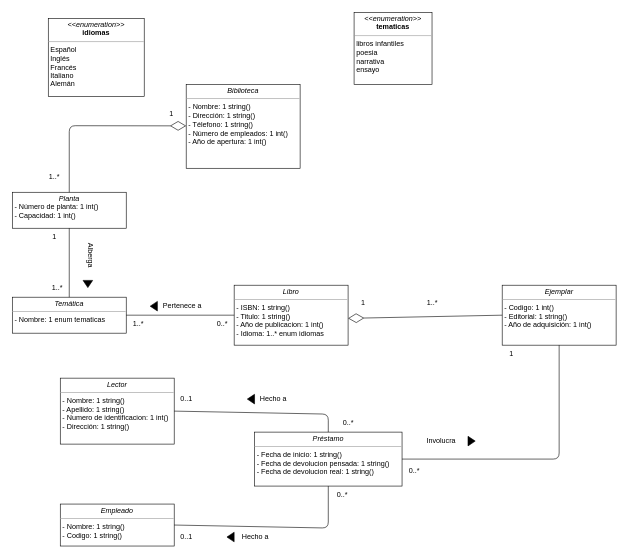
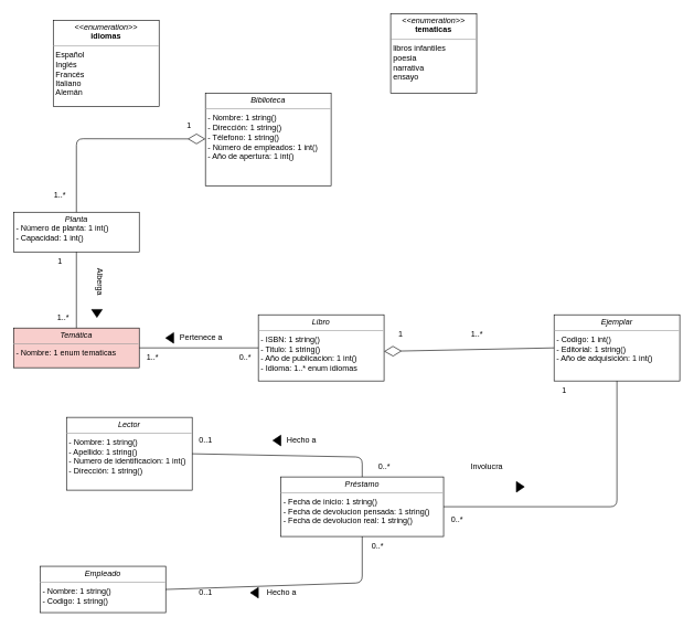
  <mxCell id="0" />
  <mxCell id="1" parent="0" />
  <mxCell id="2" value="&lt;p style=&quot;margin:0px;margin-top:4px;text-align:center;&quot;&gt;&lt;i&gt;Biblioteca&lt;/i&gt;&lt;/p&gt;&lt;hr size=&quot;1&quot;&gt;&lt;p style=&quot;margin:0px;margin-left:4px;&quot;&gt;- Nombre: 1 string()&lt;/p&gt;&lt;p style=&quot;margin:0px;margin-left:4px;&quot;&gt;- Dirección: 1 string()&lt;/p&gt;&lt;p style=&quot;margin:0px;margin-left:4px;&quot;&gt;- Télefono: 1 string()&lt;/p&gt;&lt;p style=&quot;margin:0px;margin-left:4px;&quot;&gt;- Número de empleados: 1 int()&lt;/p&gt;&lt;p style=&quot;margin:0px;margin-left:4px;&quot;&gt;- Año de apertura: 1 int()&lt;/p&gt;&lt;p style=&quot;margin:0px;margin-left:4px;&quot;&gt;&lt;br&gt;&lt;/p&gt;" style="verticalAlign=top;align=left;overflow=fill;fontSize=12;fontFamily=Helvetica;html=1;" parent="1" vertex="1"><mxGeometry x="310" y="140" width="190" height="140" as="geometry" /></mxCell>
  <mxCell id="3" value="&lt;p style=&quot;margin:0px;margin-top:4px;text-align:center;&quot;&gt;&lt;i&gt;Planta&lt;/i&gt;&lt;/p&gt;&lt;p style=&quot;margin:0px;margin-left:4px;&quot;&gt;- Número de planta: 1 int()&lt;/p&gt;&lt;p style=&quot;margin:0px;margin-left:4px;&quot;&gt;- Capacidad: 1 int()&lt;/p&gt;" style="verticalAlign=top;align=left;overflow=fill;fontSize=12;fontFamily=Helvetica;html=1;" parent="1" vertex="1"><mxGeometry x="20" y="320" width="190" height="60" as="geometry" /></mxCell>
- <mxCell id="4" value="&lt;p style=&quot;margin:0px;margin-top:4px;text-align:center;&quot;&gt;&lt;i&gt;Temática&lt;/i&gt;&lt;/p&gt;&lt;hr size=&quot;1&quot;&gt;&lt;p style=&quot;margin:0px;margin-left:4px;&quot;&gt;- Nombre: 1 enum tematicas&lt;/p&gt;" style="verticalAlign=top;align=left;overflow=fill;fontSize=12;fontFamily=Helvetica;html=1;" parent="1" vertex="1"><mxGeometry x="20" y="495" width="190" height="60" as="geometry" /></mxCell>
+ <mxCell id="4" value="&lt;p style=&quot;margin:0px;margin-top:4px;text-align:center;&quot;&gt;&lt;i&gt;Temática&lt;/i&gt;&lt;/p&gt;&lt;hr size=&quot;1&quot;&gt;&lt;p style=&quot;margin:0px;margin-left:4px;&quot;&gt;- Nombre: 1 enum tematicas&lt;/p&gt;" style="verticalAlign=top;align=left;overflow=fill;fontSize=12;fontFamily=Helvetica;html=1;fillColor=#f8cecc;" parent="1" vertex="1"><mxGeometry x="20" y="495" width="190" height="60" as="geometry" /></mxCell>
  <mxCell id="5" value="&lt;p style=&quot;margin:0px;margin-top:4px;text-align:center;&quot;&gt;&lt;i&gt;&amp;lt;&amp;lt;enumeration&amp;gt;&amp;gt;&lt;/i&gt;&lt;br&gt;&lt;b&gt;tematicas&lt;/b&gt;&lt;/p&gt;&lt;hr size=&quot;1&quot;&gt;&lt;p style=&quot;margin:0px;margin-left:4px;&quot;&gt;libros infantiles&amp;nbsp;&lt;/p&gt;&lt;p style=&quot;margin:0px;margin-left:4px;&quot;&gt;poesia&lt;/p&gt;&lt;p style=&quot;margin:0px;margin-left:4px;&quot;&gt;narrativa&amp;nbsp;&lt;/p&gt;&lt;p style=&quot;margin:0px;margin-left:4px;&quot;&gt;ensayo&lt;/p&gt;&lt;p style=&quot;margin:0px;margin-left:4px;&quot;&gt;&lt;br&gt;&lt;/p&gt;" style="verticalAlign=top;align=left;overflow=fill;fontSize=12;fontFamily=Helvetica;html=1;" parent="1" vertex="1"><mxGeometry x="590" y="20" width="130" height="120" as="geometry" /></mxCell>
  <mxCell id="6" value="&lt;p style=&quot;margin:0px;margin-top:4px;text-align:center;&quot;&gt;&lt;i&gt;Libro&lt;/i&gt;&lt;/p&gt;&lt;hr size=&quot;1&quot;&gt;&lt;p style=&quot;margin:0px;margin-left:4px;&quot;&gt;- ISBN: 1 string()&lt;/p&gt;&lt;p style=&quot;margin:0px;margin-left:4px;&quot;&gt;- Titulo: 1 string()&lt;/p&gt;&lt;p style=&quot;margin:0px;margin-left:4px;&quot;&gt;- Año de publicacion: 1 int()&lt;/p&gt;&lt;p style=&quot;margin:0px;margin-left:4px;&quot;&gt;- Idioma: 1..* enum idiomas&lt;/p&gt;&lt;p style=&quot;margin:0px;margin-left:4px;&quot;&gt;&lt;br&gt;&lt;/p&gt;" style="verticalAlign=top;align=left;overflow=fill;fontSize=12;fontFamily=Helvetica;html=1;" parent="1" vertex="1"><mxGeometry x="390" y="475" width="190" height="100" as="geometry" /></mxCell>
  <mxCell id="7" value="&lt;p style=&quot;margin:0px;margin-top:4px;text-align:center;&quot;&gt;&lt;i&gt;&amp;lt;&amp;lt;enumeration&amp;gt;&amp;gt;&lt;/i&gt;&lt;br&gt;&lt;b&gt;idiomas&lt;/b&gt;&lt;/p&gt;&lt;hr size=&quot;1&quot;&gt;&lt;p style=&quot;margin:0px;margin-left:4px;&quot;&gt;Español&lt;/p&gt;&lt;p style=&quot;margin:0px;margin-left:4px;&quot;&gt;Inglés&amp;nbsp;&lt;/p&gt;&lt;p style=&quot;margin:0px;margin-left:4px;&quot;&gt;Francés&amp;nbsp;&lt;/p&gt;&lt;p style=&quot;margin:0px;margin-left:4px;&quot;&gt;Italiano&lt;/p&gt;&lt;p style=&quot;margin:0px;margin-left:4px;&quot;&gt;Alemán&lt;/p&gt;" style="verticalAlign=top;align=left;overflow=fill;fontSize=12;fontFamily=Helvetica;html=1;" parent="1" vertex="1"><mxGeometry x="80" y="30" width="160" height="130" as="geometry" /></mxCell>
  <mxCell id="8" value="&lt;p style=&quot;margin:0px;margin-top:4px;text-align:center;&quot;&gt;&lt;i&gt;Ejemplar&lt;/i&gt;&lt;/p&gt;&lt;hr size=&quot;1&quot;&gt;&lt;p style=&quot;margin:0px;margin-left:4px;&quot;&gt;- Codigo: 1 int()&lt;/p&gt;&lt;p style=&quot;margin:0px;margin-left:4px;&quot;&gt;- Editorial: 1 string()&lt;/p&gt;&lt;p style=&quot;margin:0px;margin-left:4px;&quot;&gt;- Año de adquisición: 1 int()&lt;/p&gt;" style="verticalAlign=top;align=left;overflow=fill;fontSize=12;fontFamily=Helvetica;html=1;" parent="1" vertex="1"><mxGeometry x="837" y="475" width="190" height="100" as="geometry" /></mxCell>
  <mxCell id="9" value="&lt;p style=&quot;margin:0px;margin-top:4px;text-align:center;&quot;&gt;&lt;i&gt;Préstamo&lt;/i&gt;&lt;/p&gt;&lt;hr size=&quot;1&quot;&gt;&lt;p style=&quot;margin:0px;margin-left:4px;&quot;&gt;- Fecha de inicio: 1 string()&lt;/p&gt;&lt;p style=&quot;margin:0px;margin-left:4px;&quot;&gt;- Fecha de devolucion pensada: 1 string()&lt;/p&gt;&lt;p style=&quot;margin:0px;margin-left:4px;&quot;&gt;- Fecha de devolucion real: 1 string()&lt;/p&gt;" style="verticalAlign=top;align=left;overflow=fill;fontSize=12;fontFamily=Helvetica;html=1;" parent="1" vertex="1"><mxGeometry x="424" y="720" width="246" height="90" as="geometry" /></mxCell>
  <mxCell id="10" value="&lt;p style=&quot;margin:0px;margin-top:4px;text-align:center;&quot;&gt;&lt;i&gt;Lector&lt;/i&gt;&lt;/p&gt;&lt;hr size=&quot;1&quot;&gt;&lt;p style=&quot;margin:0px;margin-left:4px;&quot;&gt;- Nombre: 1 string()&lt;/p&gt;&lt;p style=&quot;margin:0px;margin-left:4px;&quot;&gt;- Apellido: 1 string()&lt;/p&gt;&lt;p style=&quot;margin:0px;margin-left:4px;&quot;&gt;- Numero de identificacion: 1 int()&lt;/p&gt;&lt;p style=&quot;margin:0px;margin-left:4px;&quot;&gt;- Dirección: 1 string()&lt;/p&gt;&lt;p style=&quot;margin:0px;margin-left:4px;&quot;&gt;&lt;br&gt;&lt;/p&gt;" style="verticalAlign=top;align=left;overflow=fill;fontSize=12;fontFamily=Helvetica;html=1;" parent="1" vertex="1"><mxGeometry x="100" y="630" width="190" height="110" as="geometry" /></mxCell>
- <mxCell id="11" value="&lt;p style=&quot;margin:0px;margin-top:4px;text-align:center;&quot;&gt;&lt;i&gt;Empleado&lt;/i&gt;&lt;/p&gt;&lt;hr size=&quot;1&quot;&gt;&lt;p style=&quot;margin:0px;margin-left:4px;&quot;&gt;- Nombre: 1 string()&lt;/p&gt;&lt;p style=&quot;margin:0px;margin-left:4px;&quot;&gt;- Codigo: 1 string()&lt;/p&gt;" style="verticalAlign=top;align=left;overflow=fill;fontSize=12;fontFamily=Helvetica;html=1;" parent="1" vertex="1"><mxGeometry x="100" y="840" width="190" height="70" as="geometry" /></mxCell>
+ <mxCell id="11" value="&lt;p style=&quot;margin:0px;margin-top:4px;text-align:center;&quot;&gt;&lt;i&gt;Empleado&lt;/i&gt;&lt;/p&gt;&lt;hr size=&quot;1&quot;&gt;&lt;p style=&quot;margin:0px;margin-left:4px;&quot;&gt;- Nombre: 1 string()&lt;/p&gt;&lt;p style=&quot;margin:0px;margin-left:4px;&quot;&gt;- Codigo: 1 string()&lt;/p&gt;" style="verticalAlign=top;align=left;overflow=fill;fontSize=12;fontFamily=Helvetica;html=1;" parent="1" vertex="1"><mxGeometry x="60" y="855" width="190" height="70" as="geometry" /></mxCell>
  <mxCell id="12" value="1" style="text;html=1;align=center;verticalAlign=middle;resizable=0;points=[];autosize=1;strokeColor=none;fillColor=none;" parent="1" vertex="1"><mxGeometry x="270" y="175" width="30" height="30" as="geometry" /></mxCell>
  <mxCell id="13" value="1..*" style="text;html=1;align=center;verticalAlign=middle;resizable=0;points=[];autosize=1;strokeColor=none;fillColor=none;" parent="1" vertex="1"><mxGeometry x="70" y="280" width="40" height="30" as="geometry" /></mxCell>
  <mxCell id="14" value="" style="endArrow=none;html=1;entryX=0.5;entryY=1;entryDx=0;entryDy=0;exitX=0.5;exitY=0;exitDx=0;exitDy=0;" parent="1" source="4" target="3" edge="1"><mxGeometry width="50" height="50" relative="1" as="geometry"><mxPoint x="80" y="475" as="sourcePoint" /><mxPoint x="130" y="425" as="targetPoint" /></mxGeometry></mxCell>
  <mxCell id="15" value="1" style="text;html=1;align=center;verticalAlign=middle;resizable=0;points=[];autosize=1;strokeColor=none;fillColor=none;" parent="1" vertex="1"><mxGeometry x="75" y="380" width="30" height="30" as="geometry" /></mxCell>
  <mxCell id="16" value="1..*" style="text;html=1;align=center;verticalAlign=middle;resizable=0;points=[];autosize=1;strokeColor=none;fillColor=none;" parent="1" vertex="1"><mxGeometry x="75" y="465" width="40" height="30" as="geometry" /></mxCell>
  <mxCell id="17" value="Alberga" style="text;html=1;align=center;verticalAlign=middle;resizable=0;points=[];autosize=1;strokeColor=none;fillColor=none;rotation=90;" parent="1" vertex="1"><mxGeometry x="120" y="410" width="60" height="30" as="geometry" /></mxCell>
  <mxCell id="18" value="" style="endArrow=none;html=1;exitX=1;exitY=0.5;exitDx=0;exitDy=0;entryX=0;entryY=0.5;entryDx=0;entryDy=0;" parent="1" source="4" target="6" edge="1"><mxGeometry width="50" height="50" relative="1" as="geometry"><mxPoint x="240" y="545" as="sourcePoint" /><mxPoint x="290" y="495" as="targetPoint" /></mxGeometry></mxCell>
  <mxCell id="19" value="Pertenece a&amp;nbsp;" style="text;html=1;align=center;verticalAlign=middle;resizable=0;points=[];autosize=1;strokeColor=none;fillColor=none;" parent="1" vertex="1"><mxGeometry x="260" y="495" width="90" height="30" as="geometry" /></mxCell>
  <mxCell id="20" value="0..*" style="text;html=1;align=center;verticalAlign=middle;resizable=0;points=[];autosize=1;strokeColor=none;fillColor=none;" parent="1" vertex="1"><mxGeometry x="350" y="525" width="40" height="30" as="geometry" /></mxCell>
  <mxCell id="21" value="1..*" style="text;html=1;align=center;verticalAlign=middle;resizable=0;points=[];autosize=1;strokeColor=none;fillColor=none;" parent="1" vertex="1"><mxGeometry x="210" y="525" width="40" height="30" as="geometry" /></mxCell>
  <mxCell id="22" value="" style="endArrow=diamondThin;endFill=0;endSize=24;html=1;exitX=0;exitY=0.5;exitDx=0;exitDy=0;" parent="1" source="8" edge="1"><mxGeometry width="160" relative="1" as="geometry"><mxPoint x="740" y="530" as="sourcePoint" /><mxPoint x="580" y="530.29" as="targetPoint" /></mxGeometry></mxCell>
  <mxCell id="23" value="" style="endArrow=diamondThin;endFill=0;endSize=24;html=1;exitX=0.5;exitY=0;exitDx=0;exitDy=0;" parent="1" source="3" edge="1"><mxGeometry width="160" relative="1" as="geometry"><mxPoint x="150" y="209.29" as="sourcePoint" /><mxPoint x="310" y="209.29" as="targetPoint" /><Array as="points"><mxPoint x="115" y="209" /></Array></mxGeometry></mxCell>
  <mxCell id="24" value="" style="endArrow=none;html=1;exitX=1;exitY=0.5;exitDx=0;exitDy=0;entryX=0.5;entryY=1;entryDx=0;entryDy=0;" parent="1" source="9" target="8" edge="1"><mxGeometry width="50" height="50" relative="1" as="geometry"><mxPoint x="820" y="735" as="sourcePoint" /><mxPoint x="830" y="575" as="targetPoint" /><Array as="points"><mxPoint x="932" y="765" /></Array></mxGeometry></mxCell>
  <mxCell id="25" value="1" style="text;html=1;align=center;verticalAlign=middle;resizable=0;points=[];autosize=1;strokeColor=none;fillColor=none;" parent="1" vertex="1"><mxGeometry x="590" y="490" width="30" height="30" as="geometry" /></mxCell>
  <mxCell id="26" value="1..*" style="text;html=1;align=center;verticalAlign=middle;resizable=0;points=[];autosize=1;strokeColor=none;fillColor=none;" parent="1" vertex="1"><mxGeometry x="700" y="490" width="40" height="30" as="geometry" /></mxCell>
  <mxCell id="27" value="1" style="text;html=1;align=center;verticalAlign=middle;resizable=0;points=[];autosize=1;strokeColor=none;fillColor=none;" parent="1" vertex="1"><mxGeometry x="837" y="575" width="30" height="30" as="geometry" /></mxCell>
  <mxCell id="28" value="0..*" style="text;html=1;align=center;verticalAlign=middle;resizable=0;points=[];autosize=1;strokeColor=none;fillColor=none;" parent="1" vertex="1"><mxGeometry x="670" y="770" width="40" height="30" as="geometry" /></mxCell>
- <mxCell id="29" value="Involucra" style="text;html=1;align=center;verticalAlign=middle;resizable=0;points=[];autosize=1;strokeColor=none;fillColor=none;" parent="1" vertex="1"><mxGeometry x="700" y="720" width="70" height="30" as="geometry" /></mxCell>
+ <mxCell id="29" value="Involucra" style="text;html=1;align=center;verticalAlign=middle;resizable=0;points=[];autosize=1;strokeColor=none;fillColor=none;" parent="1" vertex="1"><mxGeometry x="700" y="690" width="70" height="30" as="geometry" /></mxCell>
  <mxCell id="30" value="" style="endArrow=none;html=1;exitX=1;exitY=0.5;exitDx=0;exitDy=0;entryX=0.5;entryY=0;entryDx=0;entryDy=0;" parent="1" source="10" target="9" edge="1"><mxGeometry width="50" height="50" relative="1" as="geometry"><mxPoint x="374" y="680" as="sourcePoint" /><mxPoint x="560" y="670" as="targetPoint" /><Array as="points"><mxPoint x="547" y="690" /></Array></mxGeometry></mxCell>
  <mxCell id="31" value="0..1" style="text;html=1;align=center;verticalAlign=middle;resizable=0;points=[];autosize=1;strokeColor=none;fillColor=none;" parent="1" vertex="1"><mxGeometry x="290" y="650" width="40" height="30" as="geometry" /></mxCell>
  <mxCell id="32" value="0..*" style="text;html=1;align=center;verticalAlign=middle;resizable=0;points=[];autosize=1;strokeColor=none;fillColor=none;" parent="1" vertex="1"><mxGeometry x="560" y="690" width="40" height="30" as="geometry" /></mxCell>
  <mxCell id="33" value="Hecho a" style="text;html=1;align=center;verticalAlign=middle;resizable=0;points=[];autosize=1;strokeColor=none;fillColor=none;" parent="1" vertex="1"><mxGeometry x="420" y="650" width="70" height="30" as="geometry" /></mxCell>
  <mxCell id="34" value="" style="endArrow=none;html=1;entryX=0.5;entryY=1;entryDx=0;entryDy=0;exitX=1;exitY=0.5;exitDx=0;exitDy=0;" parent="1" source="11" target="9" edge="1"><mxGeometry width="50" height="50" relative="1" as="geometry"><mxPoint x="430" y="910" as="sourcePoint" /><mxPoint x="480" y="860" as="targetPoint" /><Array as="points"><mxPoint x="547" y="880" /></Array></mxGeometry></mxCell>
  <mxCell id="35" value="0..*" style="text;html=1;align=center;verticalAlign=middle;resizable=0;points=[];autosize=1;strokeColor=none;fillColor=none;" parent="1" vertex="1"><mxGeometry x="550" y="810" width="40" height="30" as="geometry" /></mxCell>
  <mxCell id="36" value="0..1" style="text;html=1;align=center;verticalAlign=middle;resizable=0;points=[];autosize=1;strokeColor=none;fillColor=none;" parent="1" vertex="1"><mxGeometry x="290" y="880" width="40" height="30" as="geometry" /></mxCell>
  <mxCell id="37" value="Hecho a" style="text;html=1;align=center;verticalAlign=middle;resizable=0;points=[];autosize=1;strokeColor=none;fillColor=none;" parent="1" vertex="1"><mxGeometry x="390" y="880" width="70" height="30" as="geometry" /></mxCell>
  <mxCell id="38" value="" style="triangle;whiteSpace=wrap;html=1;flipH=1;fillColor=#000000;rotation=-90;" vertex="1" parent="1"><mxGeometry x="140" y="465" width="12" height="16" as="geometry" /></mxCell>
  <mxCell id="39" value="" style="triangle;whiteSpace=wrap;html=1;flipH=1;fillColor=#000000;" vertex="1" parent="1"><mxGeometry x="250" y="502" width="12" height="16" as="geometry" /></mxCell>
  <mxCell id="40" value="" style="triangle;whiteSpace=wrap;html=1;flipH=1;fillColor=#000000;" vertex="1" parent="1"><mxGeometry x="412" y="657" width="12" height="16" as="geometry" /></mxCell>
  <mxCell id="41" value="" style="triangle;whiteSpace=wrap;html=1;flipH=1;fillColor=#000000;" vertex="1" parent="1"><mxGeometry x="378" y="887" width="12" height="16" as="geometry" /></mxCell>
  <mxCell id="42" value="" style="triangle;whiteSpace=wrap;html=1;flipH=1;fillColor=#000000;rotation=-180;" vertex="1" parent="1"><mxGeometry x="780" y="727" width="12" height="16" as="geometry" /></mxCell>
